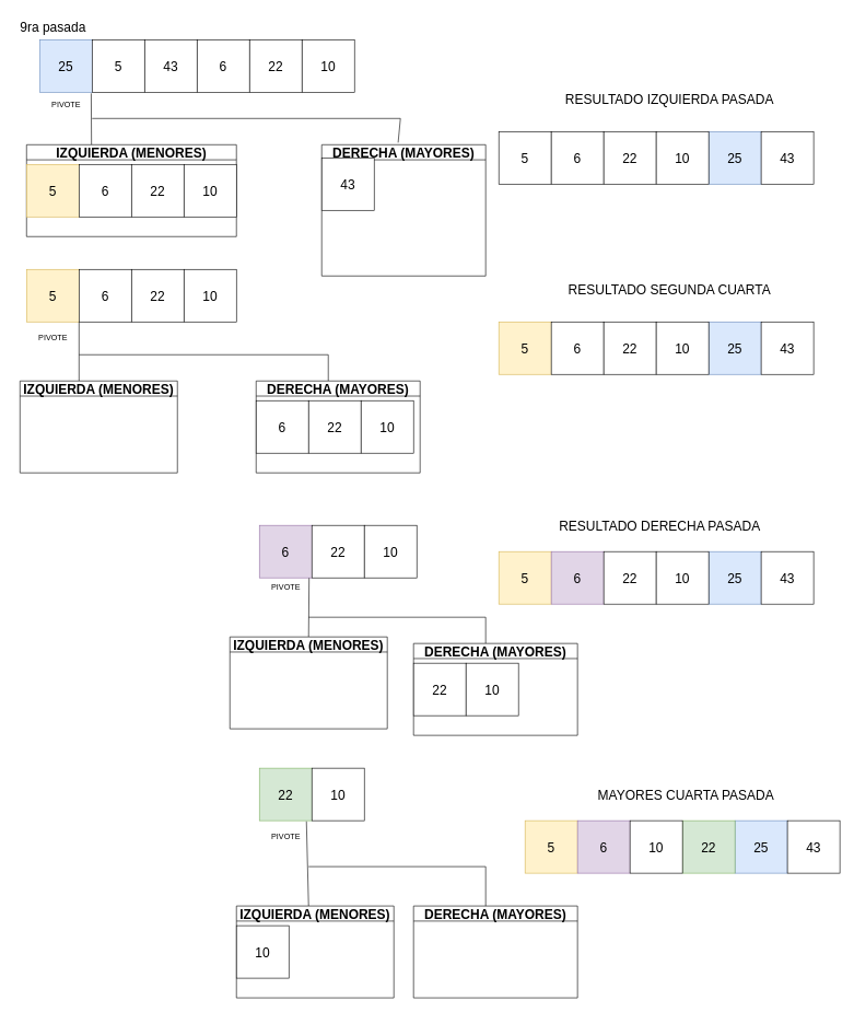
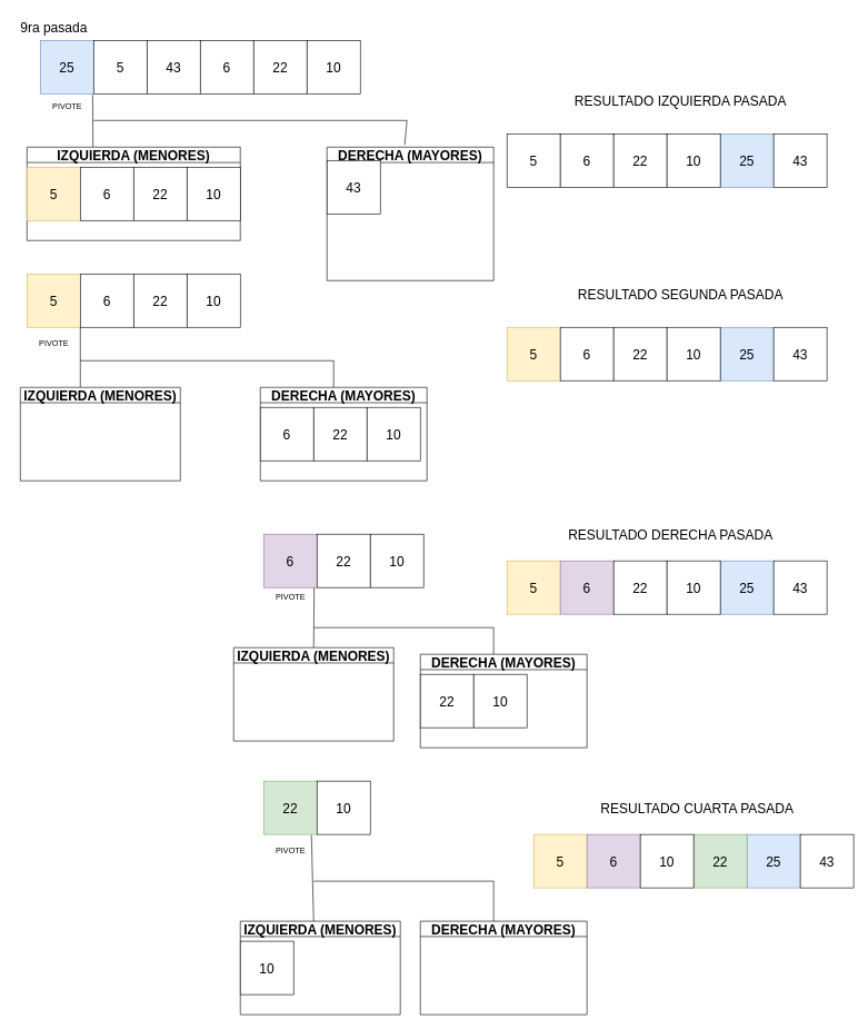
  <mxCell id="0" />
  <mxCell id="1" parent="0" />
  <mxCell id="2" value="&lt;font style=&quot;font-size: 20px;&quot;&gt;25&lt;/font&gt;" style="whiteSpace=wrap;html=1;aspect=fixed;fillColor=#dae8fc;strokeColor=#6c8ebf;" vertex="1" parent="1"><mxGeometry x="60" y="60" width="80" height="80" as="geometry" /></mxCell>
  <mxCell id="3" value="&lt;font style=&quot;font-size: 20px;&quot;&gt;5&lt;/font&gt;" style="whiteSpace=wrap;html=1;aspect=fixed;" vertex="1" parent="1"><mxGeometry x="140" y="60" width="80" height="80" as="geometry" /></mxCell>
  <mxCell id="4" value="&lt;font style=&quot;font-size: 20px;&quot;&gt;43&lt;/font&gt;" style="whiteSpace=wrap;html=1;aspect=fixed;" vertex="1" parent="1"><mxGeometry x="220" y="60" width="80" height="80" as="geometry" /></mxCell>
  <mxCell id="5" value="&lt;font style=&quot;font-size: 20px;&quot;&gt;6&lt;/font&gt;" style="whiteSpace=wrap;html=1;aspect=fixed;" vertex="1" parent="1"><mxGeometry x="300" y="60" width="80" height="80" as="geometry" /></mxCell>
  <mxCell id="6" value="&lt;font style=&quot;font-size: 20px;&quot;&gt;22&lt;/font&gt;" style="whiteSpace=wrap;html=1;aspect=fixed;" vertex="1" parent="1"><mxGeometry x="380" y="60" width="80" height="80" as="geometry" /></mxCell>
  <mxCell id="7" value="&lt;font style=&quot;font-size: 20px;&quot;&gt;10&lt;/font&gt;" style="whiteSpace=wrap;html=1;aspect=fixed;" vertex="1" parent="1"><mxGeometry x="460" y="60" width="80" height="80" as="geometry" /></mxCell>
  <mxCell id="8" value="PIVOTE" style="text;html=1;resizable=0;autosize=1;align=center;verticalAlign=middle;points=[];fillColor=none;strokeColor=none;rounded=0;" vertex="1" parent="1"><mxGeometry x="65" y="145" width="70" height="30" as="geometry" /></mxCell>
  <mxCell id="9" value="&lt;font style=&quot;font-size: 20px;&quot;&gt;9ra pasada&lt;/font&gt;" style="text;html=1;resizable=0;autosize=1;align=center;verticalAlign=middle;points=[];fillColor=none;strokeColor=none;rounded=0;" vertex="1" parent="1"><mxGeometry y="20" width="120" height="40" as="geometry" x="20" /></mxCell>
  <mxCell id="10" value="" style="endArrow=none;html=1;rounded=0;fontSize=20;entryX=1.051;entryY=-0.11;entryDx=0;entryDy=0;entryPerimeter=0;" edge="1" parent="1" target="8"><mxGeometry width="50" height="50" relative="1" as="geometry"><mxPoint x="139" y="220" as="sourcePoint" /><mxPoint x="350" y="150" as="targetPoint" /></mxGeometry></mxCell>
  <mxCell id="11" value="IZQUIERDA (MENORES)" style="swimlane;fontSize=20;" vertex="1" parent="1"><mxGeometry x="40" y="220" width="320" height="140" as="geometry" /></mxCell>
  <mxCell id="12" value="&lt;font style=&quot;font-size: 20px;&quot;&gt;5&lt;/font&gt;" style="whiteSpace=wrap;html=1;aspect=fixed;fillColor=#fff2cc;strokeColor=#d6b656;" vertex="1" parent="11"><mxGeometry y="30" width="80" height="80" as="geometry" /></mxCell>
  <mxCell id="13" value="&lt;font style=&quot;font-size: 20px;&quot;&gt;6&lt;/font&gt;" style="whiteSpace=wrap;html=1;aspect=fixed;" vertex="1" parent="11"><mxGeometry x="80" y="30" width="80" height="80" as="geometry" /></mxCell>
  <mxCell id="14" value="&lt;font style=&quot;font-size: 20px;&quot;&gt;22&lt;/font&gt;" style="whiteSpace=wrap;html=1;aspect=fixed;" vertex="1" parent="11"><mxGeometry x="160" y="30" width="80" height="80" as="geometry" /></mxCell>
  <mxCell id="15" value="&lt;font style=&quot;font-size: 20px;&quot;&gt;10&lt;/font&gt;" style="whiteSpace=wrap;html=1;aspect=fixed;" vertex="1" parent="11"><mxGeometry x="240" y="30" width="80" height="80" as="geometry" /></mxCell>
  <mxCell id="16" value="" style="endArrow=none;html=1;rounded=0;fontSize=20;" edge="1" parent="1"><mxGeometry width="50" height="50" relative="1" as="geometry"><mxPoint x="140" y="180" as="sourcePoint" /><mxPoint x="610" y="180" as="targetPoint" /></mxGeometry></mxCell>
  <mxCell id="17" value="" style="endArrow=none;html=1;rounded=0;fontSize=20;exitX=0.466;exitY=-0.016;exitDx=0;exitDy=0;exitPerimeter=0;" edge="1" parent="1" source="18"><mxGeometry width="50" height="50" relative="1" as="geometry"><mxPoint x="500" y="220" as="sourcePoint" /><mxPoint x="610" y="180" as="targetPoint" /></mxGeometry></mxCell>
  <mxCell id="18" value="DERECHA (MAYORES)" style="swimlane;fontSize=20;" vertex="1" parent="1"><mxGeometry x="490" y="220" width="250" height="200" as="geometry" /></mxCell>
  <mxCell id="19" value="&lt;font style=&quot;font-size: 20px;&quot;&gt;43&lt;/font&gt;" style="whiteSpace=wrap;html=1;aspect=fixed;" vertex="1" parent="18"><mxGeometry y="20" width="80" height="80" as="geometry" /></mxCell>
  <mxCell id="20" value="&lt;font style=&quot;font-size: 20px;&quot;&gt;25&lt;/font&gt;" style="whiteSpace=wrap;html=1;aspect=fixed;fillColor=#dae8fc;strokeColor=#6c8ebf;" vertex="1" parent="1"><mxGeometry x="1080" y="200" width="80" height="80" as="geometry" /></mxCell>
  <mxCell id="21" value="&lt;font style=&quot;font-size: 20px;&quot;&gt;5&lt;/font&gt;" style="whiteSpace=wrap;html=1;aspect=fixed;" vertex="1" parent="1"><mxGeometry x="760" y="200" width="80" height="80" as="geometry" /></mxCell>
  <mxCell id="22" value="&lt;font style=&quot;font-size: 20px;&quot;&gt;43&lt;/font&gt;" style="whiteSpace=wrap;html=1;aspect=fixed;" vertex="1" parent="1"><mxGeometry x="1160" y="200" width="80" height="80" as="geometry" /></mxCell>
  <mxCell id="23" value="&lt;font style=&quot;font-size: 20px;&quot;&gt;6&lt;/font&gt;" style="whiteSpace=wrap;html=1;aspect=fixed;" vertex="1" parent="1"><mxGeometry x="840" y="200" width="80" height="80" as="geometry" /></mxCell>
  <mxCell id="24" value="&lt;font style=&quot;font-size: 20px;&quot;&gt;22&lt;/font&gt;" style="whiteSpace=wrap;html=1;aspect=fixed;" vertex="1" parent="1"><mxGeometry x="920" y="200" width="80" height="80" as="geometry" /></mxCell>
  <mxCell id="25" value="&lt;font style=&quot;font-size: 20px;&quot;&gt;10&lt;/font&gt;" style="whiteSpace=wrap;html=1;aspect=fixed;" vertex="1" parent="1"><mxGeometry x="1000" y="200" width="80" height="80" as="geometry" /></mxCell>
  <mxCell id="26" value="RESULTADO IZQUIERDA PASADA" style="text;html=1;resizable=0;autosize=1;align=center;verticalAlign=middle;points=[];fillColor=none;strokeColor=none;rounded=0;fontSize=20;" vertex="1" parent="1"><mxGeometry x="860" y="130" width="320" height="40" as="geometry" /></mxCell>
  <mxCell id="27" value="&lt;font style=&quot;font-size: 20px;&quot;&gt;5&lt;/font&gt;" style="whiteSpace=wrap;html=1;aspect=fixed;fillColor=#fff2cc;strokeColor=#d6b656;" vertex="1" parent="1"><mxGeometry x="40" y="410" width="80" height="80" as="geometry" /></mxCell>
  <mxCell id="28" value="&lt;font style=&quot;font-size: 20px;&quot;&gt;6&lt;/font&gt;" style="whiteSpace=wrap;html=1;aspect=fixed;" vertex="1" parent="1"><mxGeometry x="120" y="410" width="80" height="80" as="geometry" /></mxCell>
  <mxCell id="29" value="&lt;font style=&quot;font-size: 20px;&quot;&gt;22&lt;/font&gt;" style="whiteSpace=wrap;html=1;aspect=fixed;" vertex="1" parent="1"><mxGeometry x="200" y="410" width="80" height="80" as="geometry" /></mxCell>
  <mxCell id="30" value="&lt;font style=&quot;font-size: 20px;&quot;&gt;10&lt;/font&gt;" style="whiteSpace=wrap;html=1;aspect=fixed;" vertex="1" parent="1"><mxGeometry x="280" y="410" width="80" height="80" as="geometry" /></mxCell>
  <mxCell id="31" value="PIVOTE" style="text;html=1;resizable=0;autosize=1;align=center;verticalAlign=middle;points=[];fillColor=none;strokeColor=none;rounded=0;" vertex="1" parent="1"><mxGeometry x="45" y="500" width="70" height="30" as="geometry" /></mxCell>
  <mxCell id="32" value="" style="endArrow=none;html=1;rounded=0;fontSize=20;entryX=0;entryY=1;entryDx=0;entryDy=0;" edge="1" parent="1" target="28"><mxGeometry width="50" height="50" relative="1" as="geometry"><mxPoint x="120" y="580" as="sourcePoint" /><mxPoint x="148.57" y="151.7" as="targetPoint" /></mxGeometry></mxCell>
  <mxCell id="33" value="IZQUIERDA (MENORES)" style="swimlane;fontSize=20;" vertex="1" parent="1"><mxGeometry x="30" y="580" width="240" height="140" as="geometry" /></mxCell>
  <mxCell id="34" value="" style="endArrow=none;html=1;rounded=0;fontSize=20;" edge="1" parent="1"><mxGeometry width="50" height="50" relative="1" as="geometry"><mxPoint x="120" y="540" as="sourcePoint" /><mxPoint x="500" y="540" as="targetPoint" /></mxGeometry></mxCell>
  <mxCell id="35" value="" style="endArrow=none;html=1;rounded=0;fontSize=20;" edge="1" parent="1"><mxGeometry width="50" height="50" relative="1" as="geometry"><mxPoint x="500" y="580" as="sourcePoint" /><mxPoint x="500" y="540" as="targetPoint" /></mxGeometry></mxCell>
  <mxCell id="36" value="DERECHA (MAYORES)" style="swimlane;fontSize=20;" vertex="1" parent="1"><mxGeometry x="390" y="580" width="250" height="140" as="geometry" /></mxCell>
  <mxCell id="37" value="&lt;font style=&quot;font-size: 20px;&quot;&gt;6&lt;/font&gt;" style="whiteSpace=wrap;html=1;aspect=fixed;" vertex="1" parent="36"><mxGeometry y="30" width="80" height="80" as="geometry" /></mxCell>
  <mxCell id="38" value="&lt;font style=&quot;font-size: 20px;&quot;&gt;22&lt;/font&gt;" style="whiteSpace=wrap;html=1;aspect=fixed;" vertex="1" parent="36"><mxGeometry x="80" y="30" width="80" height="80" as="geometry" /></mxCell>
  <mxCell id="39" value="&lt;font style=&quot;font-size: 20px;&quot;&gt;10&lt;/font&gt;" style="whiteSpace=wrap;html=1;aspect=fixed;" vertex="1" parent="36"><mxGeometry x="160" y="30" width="80" height="80" as="geometry" /></mxCell>
  <mxCell id="40" value="&lt;font style=&quot;font-size: 20px;&quot;&gt;25&lt;/font&gt;" style="whiteSpace=wrap;html=1;aspect=fixed;fillColor=#dae8fc;strokeColor=#6c8ebf;" vertex="1" parent="1"><mxGeometry x="1080" y="490" width="80" height="80" as="geometry" /></mxCell>
  <mxCell id="41" value="&lt;font style=&quot;font-size: 20px;&quot;&gt;5&lt;/font&gt;" style="whiteSpace=wrap;html=1;aspect=fixed;fillColor=#fff2cc;strokeColor=#d6b656;" vertex="1" parent="1"><mxGeometry x="760" y="490" width="80" height="80" as="geometry" /></mxCell>
  <mxCell id="42" value="&lt;font style=&quot;font-size: 20px;&quot;&gt;43&lt;/font&gt;" style="whiteSpace=wrap;html=1;aspect=fixed;" vertex="1" parent="1"><mxGeometry x="1160" y="490" width="80" height="80" as="geometry" /></mxCell>
  <mxCell id="43" value="&lt;font style=&quot;font-size: 20px;&quot;&gt;6&lt;/font&gt;" style="whiteSpace=wrap;html=1;aspect=fixed;" vertex="1" parent="1"><mxGeometry x="840" y="490" width="80" height="80" as="geometry" /></mxCell>
  <mxCell id="44" value="&lt;font style=&quot;font-size: 20px;&quot;&gt;22&lt;/font&gt;" style="whiteSpace=wrap;html=1;aspect=fixed;" vertex="1" parent="1"><mxGeometry x="920" y="490" width="80" height="80" as="geometry" /></mxCell>
  <mxCell id="45" value="&lt;font style=&quot;font-size: 20px;&quot;&gt;10&lt;/font&gt;" style="whiteSpace=wrap;html=1;aspect=fixed;" vertex="1" parent="1"><mxGeometry x="1000" y="490" width="80" height="80" as="geometry" /></mxCell>
- <mxCell id="46" value="RESULTADO SEGUNDA CUARTA" style="text;html=1;resizable=0;autosize=1;align=center;verticalAlign=middle;points=[];fillColor=none;strokeColor=none;rounded=0;fontSize=20;" vertex="1" parent="1"><mxGeometry x="855" y="420" width="330" height="40" as="geometry" /></mxCell>
+ <mxCell id="46" value="RESULTADO SEGUNDA PASADA" style="text;html=1;resizable=0;autosize=1;align=center;verticalAlign=middle;points=[];fillColor=none;strokeColor=none;rounded=0;fontSize=20;" vertex="1" parent="1"><mxGeometry x="855" y="420" width="330" height="40" as="geometry" /></mxCell>
  <mxCell id="47" value="&lt;font style=&quot;font-size: 20px;&quot;&gt;6&lt;/font&gt;" style="whiteSpace=wrap;html=1;aspect=fixed;fillColor=#e1d5e7;strokeColor=#9673a6;" vertex="1" parent="1"><mxGeometry x="395" y="800" width="80" height="80" as="geometry" /></mxCell>
  <mxCell id="48" value="&lt;font style=&quot;font-size: 20px;&quot;&gt;22&lt;/font&gt;" style="whiteSpace=wrap;html=1;aspect=fixed;" vertex="1" parent="1"><mxGeometry x="475" y="800" width="80" height="80" as="geometry" /></mxCell>
  <mxCell id="49" value="&lt;font style=&quot;font-size: 20px;&quot;&gt;10&lt;/font&gt;" style="whiteSpace=wrap;html=1;aspect=fixed;" vertex="1" parent="1"><mxGeometry x="555" y="800" width="80" height="80" as="geometry" /></mxCell>
  <mxCell id="50" value="PIVOTE" style="text;html=1;resizable=0;autosize=1;align=center;verticalAlign=middle;points=[];fillColor=none;strokeColor=none;rounded=0;" vertex="1" parent="1"><mxGeometry x="400" y="880" width="70" height="30" as="geometry" /></mxCell>
  <mxCell id="51" value="" style="endArrow=none;html=1;rounded=0;fontSize=20;entryX=1.011;entryY=0.008;entryDx=0;entryDy=0;entryPerimeter=0;" edge="1" parent="1" target="50"><mxGeometry width="50" height="50" relative="1" as="geometry"><mxPoint x="470" y="970" as="sourcePoint" /><mxPoint x="550" y="790" as="targetPoint" /></mxGeometry></mxCell>
  <mxCell id="52" value="" style="endArrow=none;html=1;rounded=0;fontSize=20;" edge="1" parent="1"><mxGeometry width="50" height="50" relative="1" as="geometry"><mxPoint x="470" y="940" as="sourcePoint" /><mxPoint x="740" y="940" as="targetPoint" /></mxGeometry></mxCell>
  <mxCell id="53" value="IZQUIERDA (MENORES)" style="swimlane;fontSize=20;" vertex="1" parent="1"><mxGeometry x="350" y="970" width="240" height="140" as="geometry" /></mxCell>
  <mxCell id="54" value="" style="endArrow=none;html=1;rounded=0;fontSize=20;" edge="1" parent="1"><mxGeometry width="50" height="50" relative="1" as="geometry"><mxPoint x="740" y="980" as="sourcePoint" /><mxPoint x="740" y="940" as="targetPoint" /></mxGeometry></mxCell>
  <mxCell id="55" value="DERECHA (MAYORES)" style="swimlane;fontSize=20;" vertex="1" parent="1"><mxGeometry x="630" y="1380" width="250" height="140" as="geometry" /></mxCell>
  <mxCell id="56" value="&lt;font style=&quot;font-size: 20px;&quot;&gt;25&lt;/font&gt;" style="whiteSpace=wrap;html=1;aspect=fixed;fillColor=#dae8fc;strokeColor=#6c8ebf;" vertex="1" parent="1"><mxGeometry x="1080" y="840" width="80" height="80" as="geometry" /></mxCell>
  <mxCell id="57" value="&lt;font style=&quot;font-size: 20px;&quot;&gt;5&lt;/font&gt;" style="whiteSpace=wrap;html=1;aspect=fixed;fillColor=#fff2cc;strokeColor=#d6b656;" vertex="1" parent="1"><mxGeometry x="760" y="840" width="80" height="80" as="geometry" /></mxCell>
  <mxCell id="58" value="&lt;font style=&quot;font-size: 20px;&quot;&gt;43&lt;/font&gt;" style="whiteSpace=wrap;html=1;aspect=fixed;" vertex="1" parent="1"><mxGeometry x="1160" y="840" width="80" height="80" as="geometry" /></mxCell>
  <mxCell id="59" value="&lt;font style=&quot;font-size: 20px;&quot;&gt;6&lt;/font&gt;" style="whiteSpace=wrap;html=1;aspect=fixed;fillColor=#e1d5e7;strokeColor=#9673a6;" vertex="1" parent="1"><mxGeometry x="840" y="840" width="80" height="80" as="geometry" /></mxCell>
  <mxCell id="60" value="&lt;font style=&quot;font-size: 20px;&quot;&gt;22&lt;/font&gt;" style="whiteSpace=wrap;html=1;aspect=fixed;" vertex="1" parent="1"><mxGeometry x="920" y="840" width="80" height="80" as="geometry" /></mxCell>
  <mxCell id="61" value="&lt;font style=&quot;font-size: 20px;&quot;&gt;10&lt;/font&gt;" style="whiteSpace=wrap;html=1;aspect=fixed;" vertex="1" parent="1"><mxGeometry x="1000" y="840" width="80" height="80" as="geometry" /></mxCell>
  <mxCell id="62" value="RESULTADO DERECHA PASADA" style="text;html=1;resizable=0;autosize=1;align=center;verticalAlign=middle;points=[];fillColor=none;strokeColor=none;rounded=0;fontSize=20;" vertex="1" parent="1"><mxGeometry x="840" y="780" width="330" height="40" as="geometry" /></mxCell>
  <mxCell id="63" value="&lt;font style=&quot;font-size: 20px;&quot;&gt;22&lt;/font&gt;" style="whiteSpace=wrap;html=1;aspect=fixed;fillColor=#d5e8d4;strokeColor=#82b366;" vertex="1" parent="1"><mxGeometry x="395" y="1170" width="80" height="80" as="geometry" /></mxCell>
  <mxCell id="64" value="&lt;font style=&quot;font-size: 20px;&quot;&gt;10&lt;/font&gt;" style="whiteSpace=wrap;html=1;aspect=fixed;" vertex="1" parent="1"><mxGeometry x="475" y="1170" width="80" height="80" as="geometry" /></mxCell>
  <mxCell id="65" value="PIVOTE" style="text;html=1;resizable=0;autosize=1;align=center;verticalAlign=middle;points=[];fillColor=none;strokeColor=none;rounded=0;" vertex="1" parent="1"><mxGeometry x="400" y="1260" width="70" height="30" as="geometry" /></mxCell>
  <mxCell id="66" value="" style="endArrow=none;html=1;rounded=0;fontSize=20;exitX=0.896;exitY=1.013;exitDx=0;exitDy=0;exitPerimeter=0;" edge="1" parent="1" source="63"><mxGeometry width="50" height="50" relative="1" as="geometry"><mxPoint x="500" y="1120" as="sourcePoint" /><mxPoint x="470" y="1380" as="targetPoint" /></mxGeometry></mxCell>
  <mxCell id="67" value="" style="endArrow=none;html=1;rounded=0;fontSize=20;" edge="1" parent="1"><mxGeometry width="50" height="50" relative="1" as="geometry"><mxPoint x="470" y="1320" as="sourcePoint" /><mxPoint x="740" y="1320" as="targetPoint" /></mxGeometry></mxCell>
  <mxCell id="68" value="" style="endArrow=none;html=1;rounded=0;fontSize=20;" edge="1" parent="1"><mxGeometry width="50" height="50" relative="1" as="geometry"><mxPoint x="740" y="1320" as="sourcePoint" /><mxPoint x="740" y="1380" as="targetPoint" /></mxGeometry></mxCell>
  <mxCell id="69" value="IZQUIERDA (MENORES)" style="swimlane;fontSize=20;" vertex="1" parent="1"><mxGeometry x="360" y="1380" width="240" height="140" as="geometry" /></mxCell>
  <mxCell id="70" value="&lt;font style=&quot;font-size: 20px;&quot;&gt;10&lt;/font&gt;" style="whiteSpace=wrap;html=1;aspect=fixed;" vertex="1" parent="69"><mxGeometry y="30" width="80" height="80" as="geometry" /></mxCell>
  <mxCell id="71" value="DERECHA (MAYORES)" style="swimlane;fontSize=20;" vertex="1" parent="1"><mxGeometry x="630" y="980" width="250" height="140" as="geometry" /></mxCell>
  <mxCell id="72" value="&lt;font style=&quot;font-size: 20px;&quot;&gt;22&lt;/font&gt;" style="whiteSpace=wrap;html=1;aspect=fixed;" vertex="1" parent="71"><mxGeometry y="30" width="80" height="80" as="geometry" /></mxCell>
  <mxCell id="73" value="&lt;font style=&quot;font-size: 20px;&quot;&gt;10&lt;/font&gt;" style="whiteSpace=wrap;html=1;aspect=fixed;" vertex="1" parent="71"><mxGeometry x="80" y="30" width="80" height="80" as="geometry" /></mxCell>
  <mxCell id="74" value="&lt;font style=&quot;font-size: 20px;&quot;&gt;25&lt;/font&gt;" style="whiteSpace=wrap;html=1;aspect=fixed;fillColor=#dae8fc;strokeColor=#6c8ebf;" vertex="1" parent="1"><mxGeometry x="1120" y="1250" width="80" height="80" as="geometry" /></mxCell>
  <mxCell id="75" value="&lt;font style=&quot;font-size: 20px;&quot;&gt;5&lt;/font&gt;" style="whiteSpace=wrap;html=1;aspect=fixed;fillColor=#fff2cc;strokeColor=#d6b656;" vertex="1" parent="1"><mxGeometry x="800" y="1250" width="80" height="80" as="geometry" /></mxCell>
  <mxCell id="76" value="&lt;font style=&quot;font-size: 20px;&quot;&gt;43&lt;/font&gt;" style="whiteSpace=wrap;html=1;aspect=fixed;" vertex="1" parent="1"><mxGeometry x="1200" y="1250" width="80" height="80" as="geometry" /></mxCell>
  <mxCell id="77" value="&lt;font style=&quot;font-size: 20px;&quot;&gt;6&lt;/font&gt;" style="whiteSpace=wrap;html=1;aspect=fixed;fillColor=#e1d5e7;strokeColor=#9673a6;" vertex="1" parent="1"><mxGeometry x="880" y="1250" width="80" height="80" as="geometry" /></mxCell>
  <mxCell id="78" value="&lt;font style=&quot;font-size: 20px;&quot;&gt;22&lt;/font&gt;" style="whiteSpace=wrap;html=1;aspect=fixed;fillColor=#d5e8d4;strokeColor=#82b366;" vertex="1" parent="1"><mxGeometry x="1040" y="1250" width="80" height="80" as="geometry" /></mxCell>
  <mxCell id="79" value="&lt;font style=&quot;font-size: 20px;&quot;&gt;10&lt;/font&gt;" style="whiteSpace=wrap;html=1;aspect=fixed;" vertex="1" parent="1"><mxGeometry x="960" y="1250" width="80" height="80" as="geometry" /></mxCell>
- <mxCell id="80" value="MAYORES CUARTA PASADA" style="text;html=1;resizable=0;autosize=1;align=center;verticalAlign=middle;points=[];fillColor=none;strokeColor=none;rounded=0;fontSize=20;" vertex="1" parent="1"><mxGeometry x="890" y="1190" width="310" height="40" as="geometry" /></mxCell>
+ <mxCell id="80" value="RESULTADO CUARTA PASADA" style="text;html=1;resizable=0;autosize=1;align=center;verticalAlign=middle;points=[];fillColor=none;strokeColor=none;rounded=0;fontSize=20;" vertex="1" parent="1"><mxGeometry x="890" y="1190" width="310" height="40" as="geometry" /></mxCell>
